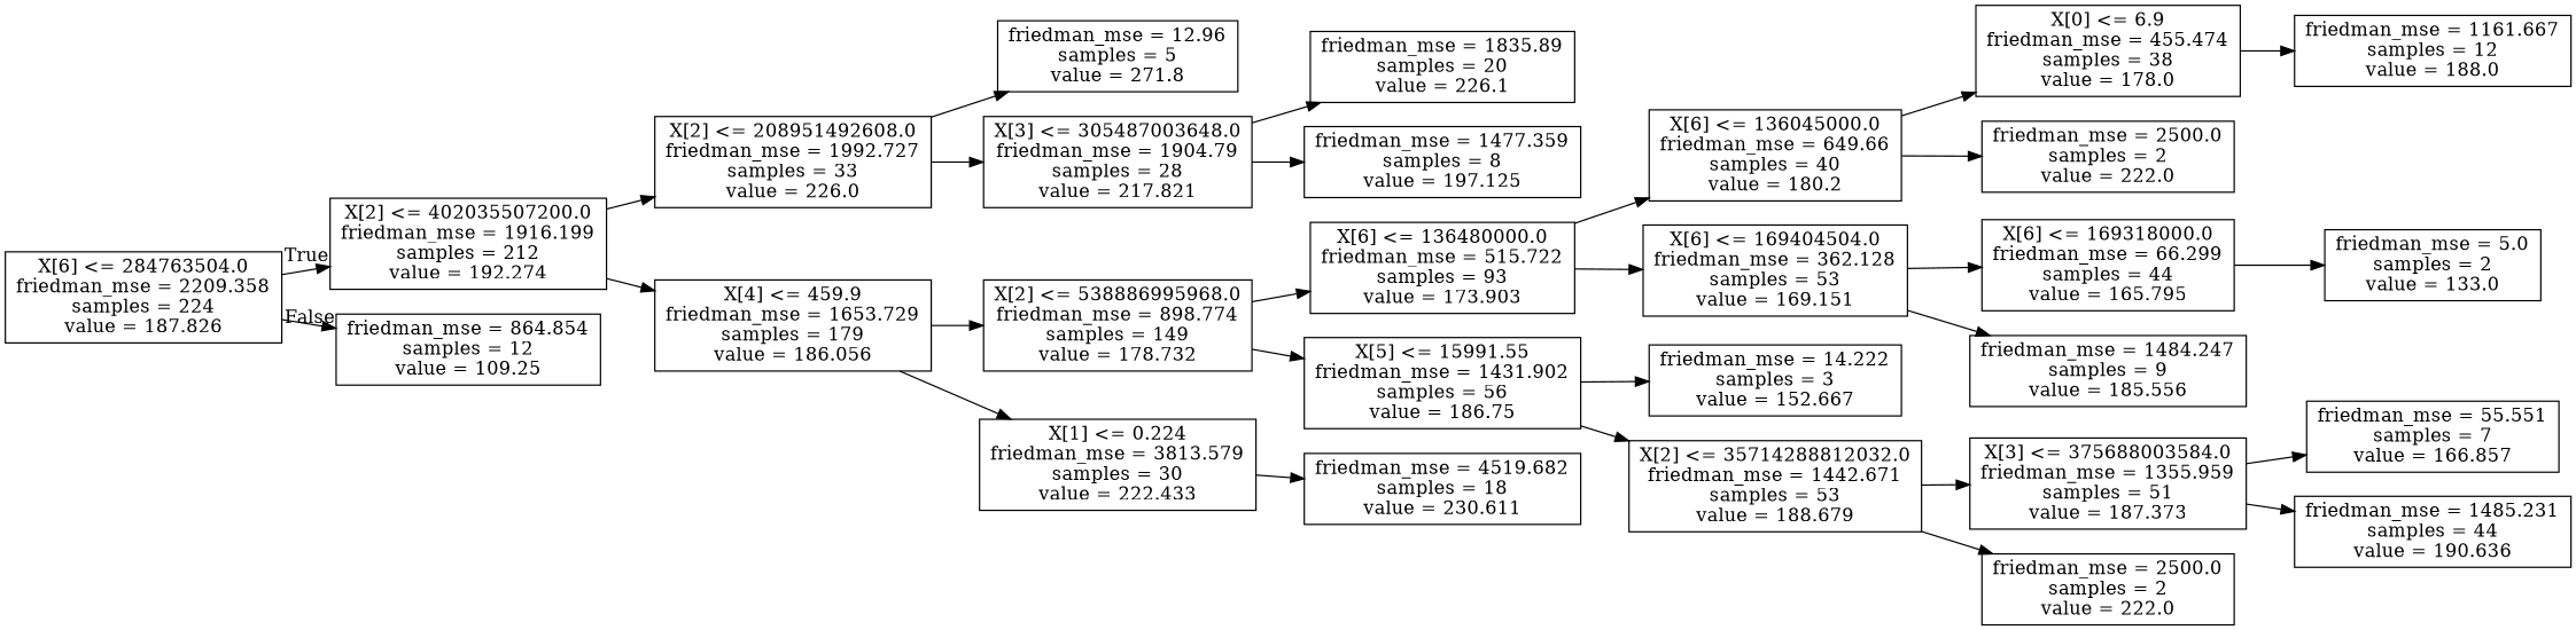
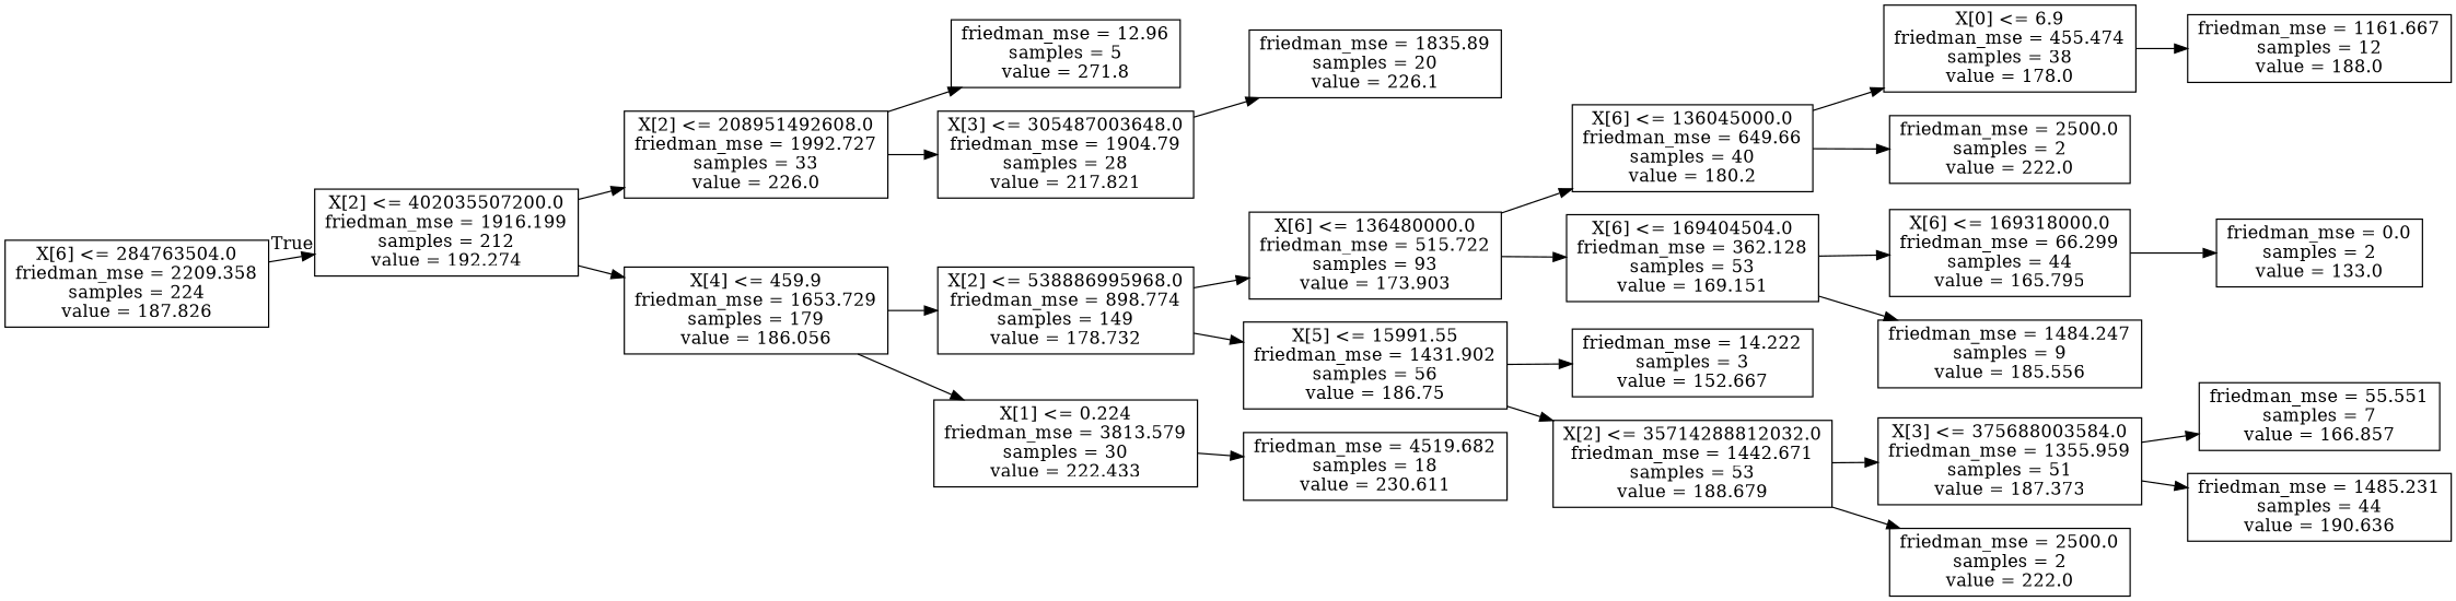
  digraph {
    rankdir=LR
    node [shape=box]
    n1 [label="X[6] <= 284763504.0\nfriedman_mse = 2209.358\nsamples = 224\nvalue = 187.826"]
    n2 [label="X[2] <= 402035507200.0\nfriedman_mse = 1916.199\nsamples = 212\nvalue = 192.274"]
-   n3 [label="friedman_mse = 864.854\nsamples = 12\nvalue = 109.25"]
    n4 [label="X[2] <= 208951492608.0\nfriedman_mse = 1992.727\nsamples = 33\nvalue = 226.0"]
    n5 [label="X[4] <= 459.9\nfriedman_mse = 1653.729\nsamples = 179\nvalue = 186.056"]
    n6 [label="friedman_mse = 12.96\nsamples = 5\nvalue = 271.8"]
    n7 [label="X[3] <= 305487003648.0\nfriedman_mse = 1904.79\nsamples = 28\nvalue = 217.821"]
    n8 [label="X[2] <= 538886995968.0\nfriedman_mse = 898.774\nsamples = 149\nvalue = 178.732"]
    n9 [label="X[1] <= 0.224\nfriedman_mse = 3813.579\nsamples = 30\nvalue = 222.433"]
    n10 [label="friedman_mse = 1835.89\nsamples = 20\nvalue = 226.1"]
-   n11 [label="friedman_mse = 1477.359\nsamples = 8\nvalue = 197.125"]
    n12 [label="X[6] <= 136480000.0\nfriedman_mse = 515.722\nsamples = 93\nvalue = 173.903"]
    n13 [label="X[5] <= 15991.55\nfriedman_mse = 1431.902\nsamples = 56\nvalue = 186.75"]
    n14 [label="friedman_mse = 4519.682\nsamples = 18\nvalue = 230.611"]
    n15 [label="X[6] <= 136045000.0\nfriedman_mse = 649.66\nsamples = 40\nvalue = 180.2"]
    n16 [label="X[6] <= 169404504.0\nfriedman_mse = 362.128\nsamples = 53\nvalue = 169.151"]
    n17 [label="friedman_mse = 14.222\nsamples = 3\nvalue = 152.667"]
    n18 [label="X[2] <= 35714288812032.0\nfriedman_mse = 1442.671\nsamples = 53\nvalue = 188.679"]
    n19 [label="X[0] <= 6.9\nfriedman_mse = 455.474\nsamples = 38\nvalue = 178.0"]
    n20 [label="friedman_mse = 2500.0\nsamples = 2\nvalue = 222.0"]
    n21 [label="X[6] <= 169318000.0\nfriedman_mse = 66.299\nsamples = 44\nvalue = 165.795"]
    n22 [label="friedman_mse = 1484.247\nsamples = 9\nvalue = 185.556"]
    n23 [label="friedman_mse = 1161.667\nsamples = 12\nvalue = 188.0"]
-   n24 [label="friedman_mse = 5.0\nsamples = 2\nvalue = 133.0"]
+   n24 [label="friedman_mse = 0.0\nsamples = 2\nvalue = 133.0"]
    n25 [label="X[3] <= 375688003584.0\nfriedman_mse = 1355.959\nsamples = 51\nvalue = 187.373"]
    n26 [label="friedman_mse = 2500.0\nsamples = 2\nvalue = 222.0"]
    n27 [label="friedman_mse = 55.551\nsamples = 7\nvalue = 166.857"]
    n28 [label="friedman_mse = 1485.231\nsamples = 44\nvalue = 190.636"]
    n1 -> n2 [headlabel=True labelangle=45 labeldistance=2.5]
-   n1 -> n3 [headlabel=False labelangle=-45 labeldistance=2.5]
    n2 -> n4
    n2 -> n5
    n4 -> n6
    n4 -> n7
    n5 -> n8
    n5 -> n9
    n7 -> n10
-   n7 -> n11
    n8 -> n12
    n8 -> n13
    n9 -> n14
    n12 -> n15
    n12 -> n16
    n13 -> n17
    n13 -> n18
    n15 -> n19
    n15 -> n20
    n16 -> n21
    n16 -> n22
    n18 -> n25
    n18 -> n26
    n19 -> n23
    n21 -> n24
    n25 -> n27
    n25 -> n28
  }
